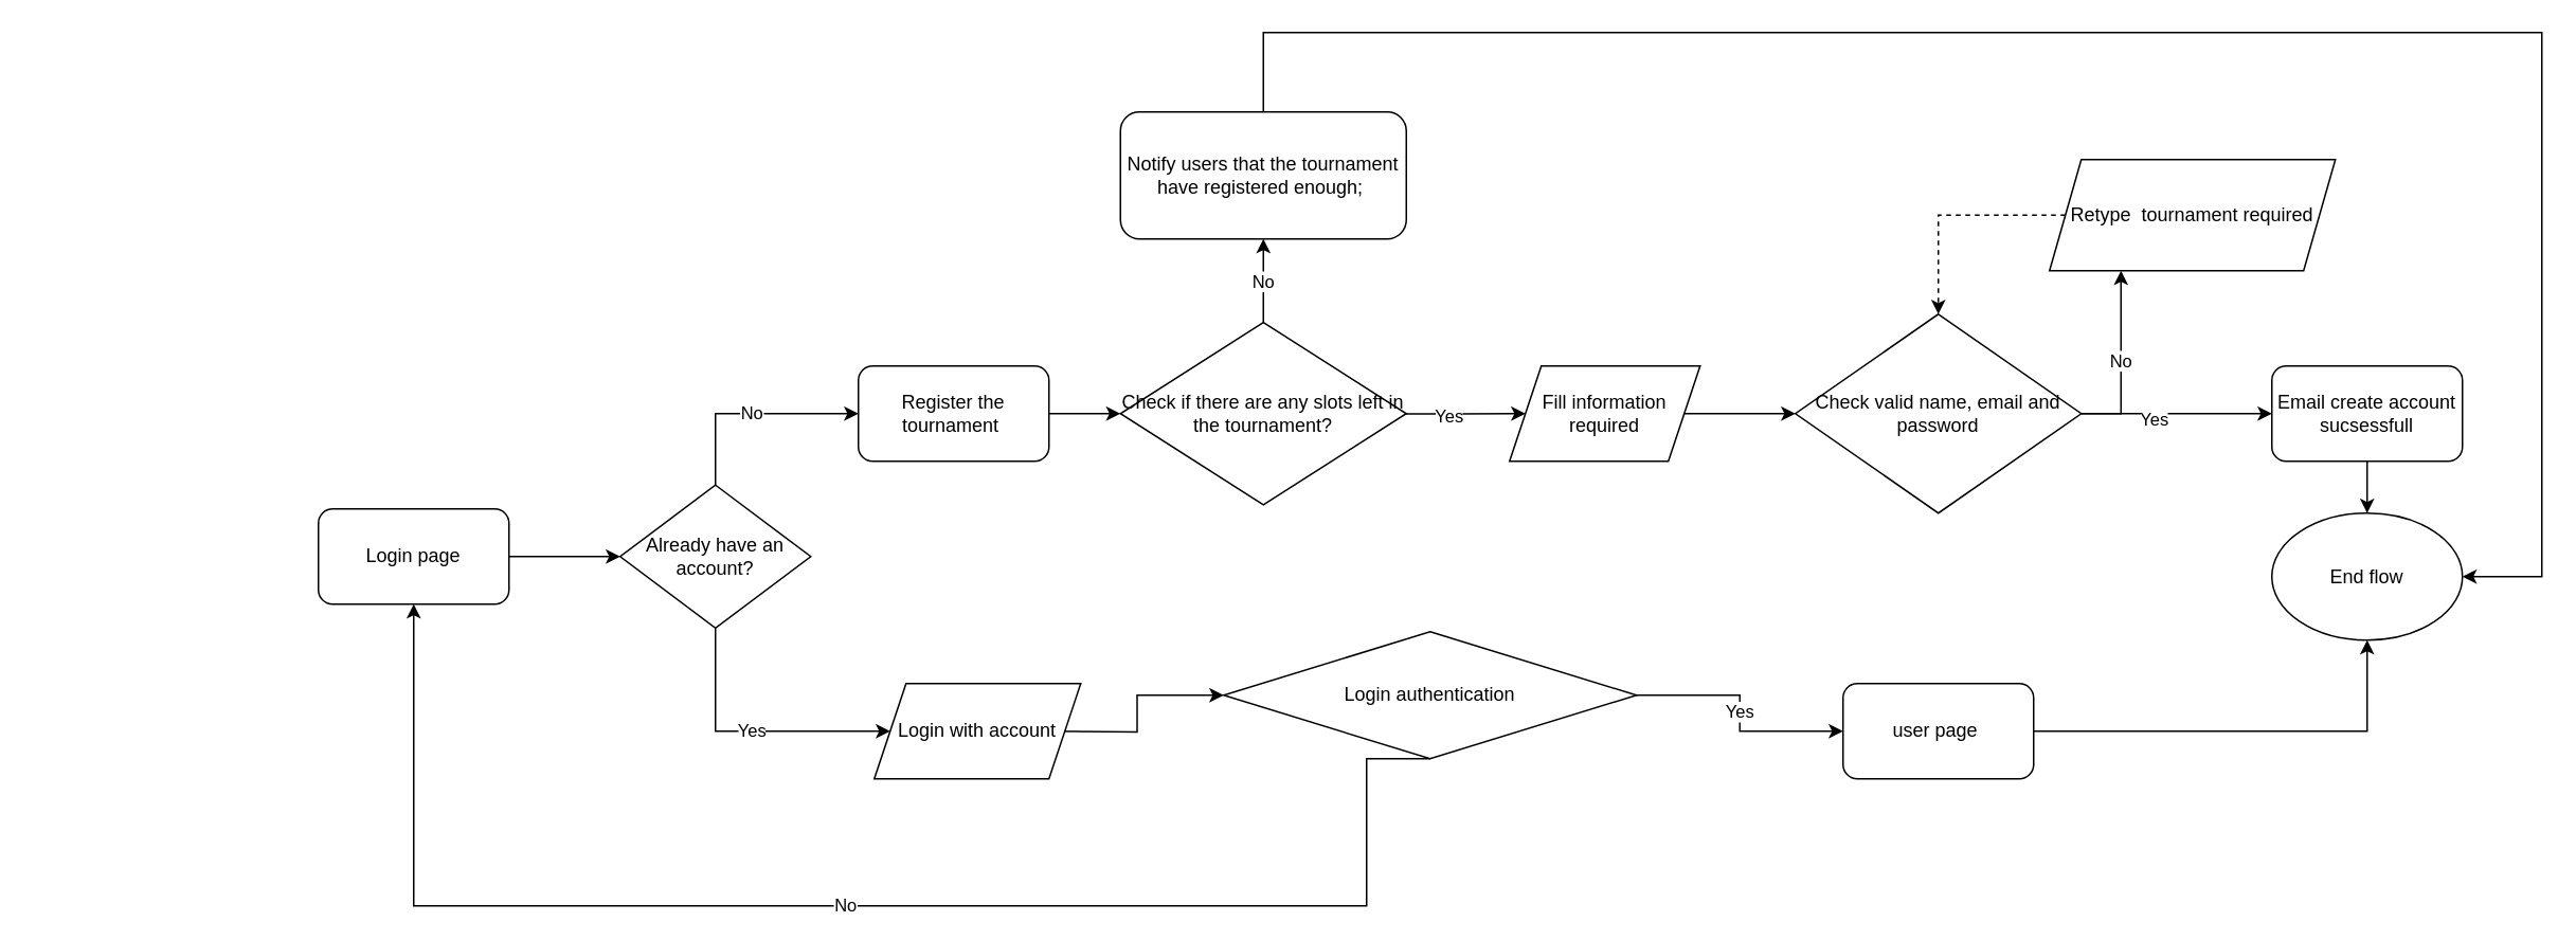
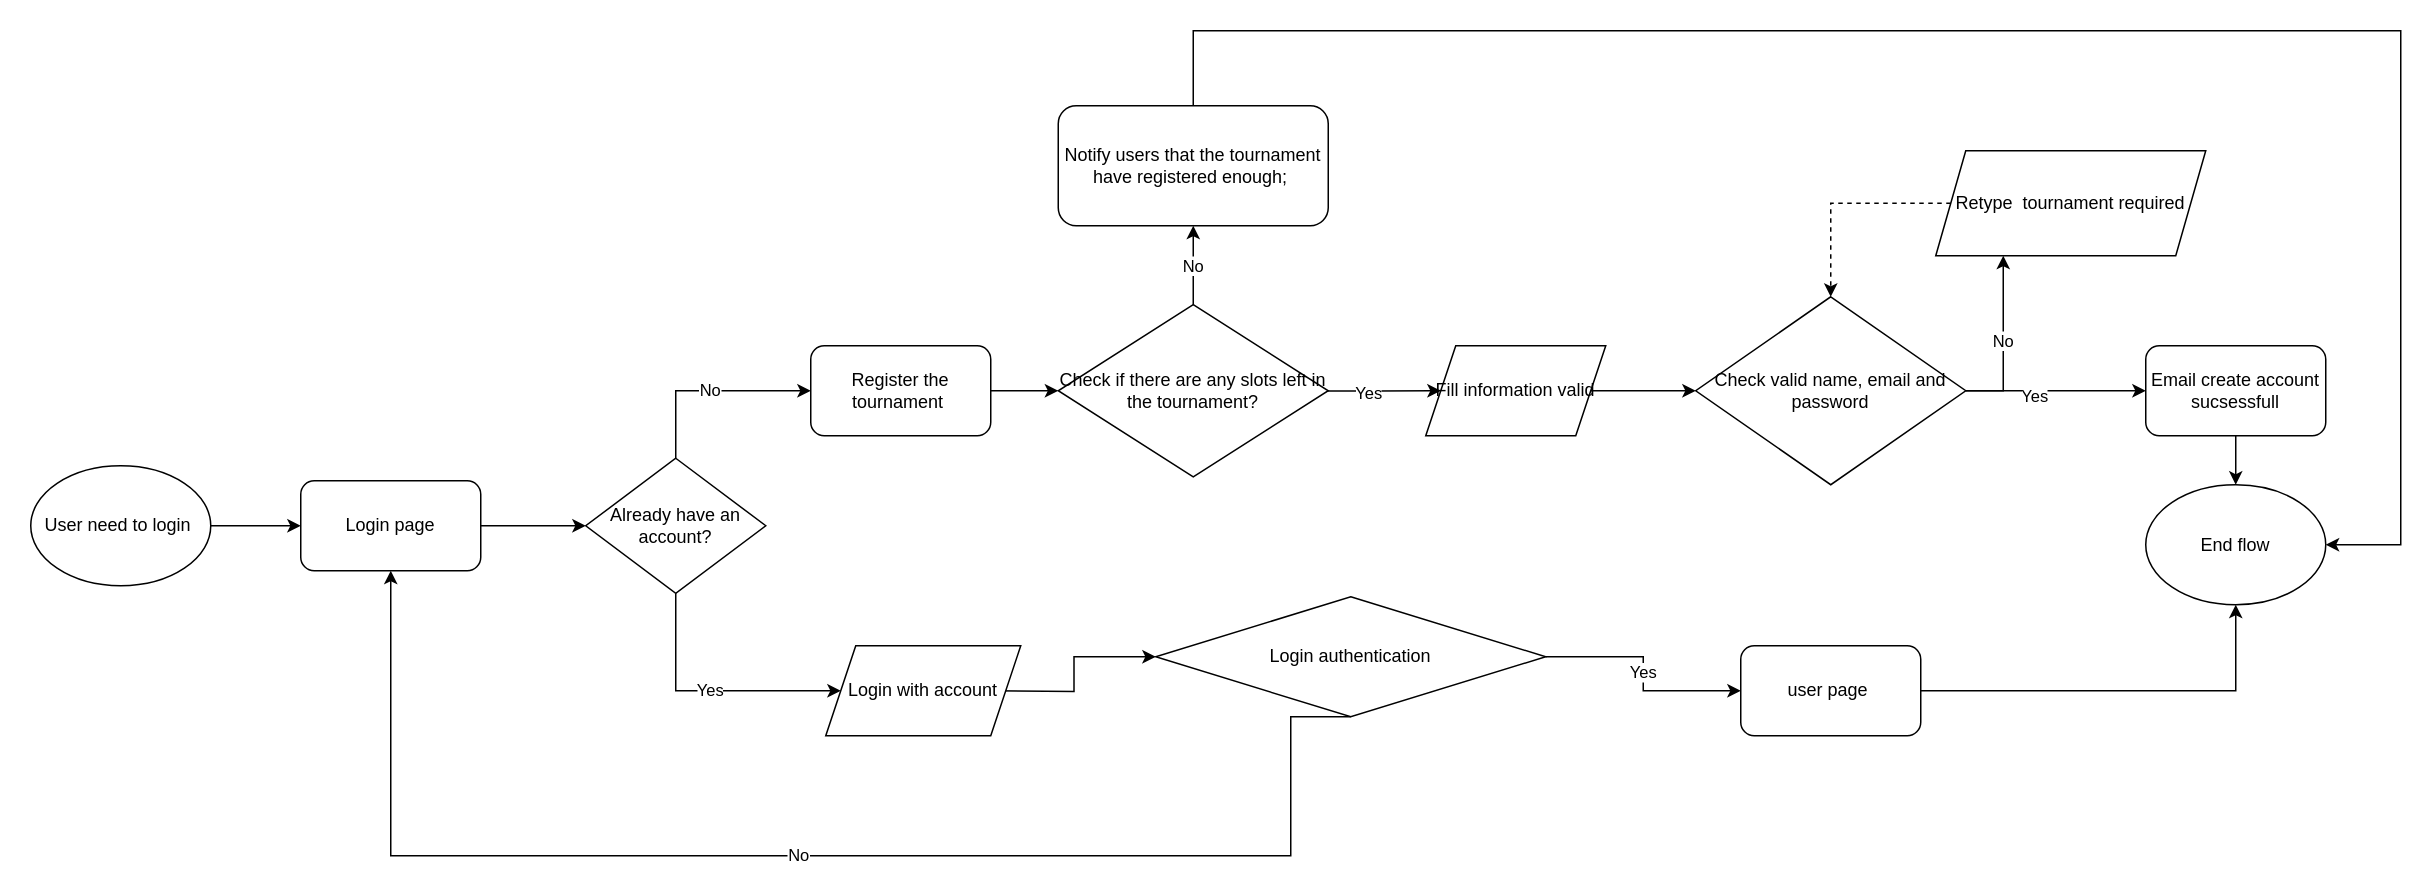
  <mxCell id="0" />
  <mxCell id="1" parent="0" />
+ <mxCell id="2" style="edgeStyle=orthogonalEdgeStyle;rounded=0;orthogonalLoop=1;jettySize=auto;html=1;" edge="1" parent="1" source="3" target="5"><mxGeometry relative="1" as="geometry" /></mxCell>
+ <mxCell id="3" value="User need to login&amp;nbsp;" style="ellipse;whiteSpace=wrap;html=1;" vertex="1" parent="1"><mxGeometry x="20" y="310" width="120" height="80" as="geometry" /></mxCell>
  <mxCell id="4" style="edgeStyle=orthogonalEdgeStyle;rounded=0;orthogonalLoop=1;jettySize=auto;html=1;entryX=0;entryY=0.5;entryDx=0;entryDy=0;" edge="1" parent="1" source="5" target="11"><mxGeometry relative="1" as="geometry" /></mxCell>
  <mxCell id="5" value="Login page" style="rounded=1;whiteSpace=wrap;html=1;" vertex="1" parent="1"><mxGeometry x="200" y="320" width="120" height="60" as="geometry" /></mxCell>
  <mxCell id="6" style="edgeStyle=orthogonalEdgeStyle;rounded=0;orthogonalLoop=1;jettySize=auto;html=1;entryX=0;entryY=0.5;entryDx=0;entryDy=0;" edge="1" parent="1" source="7" target="16"><mxGeometry relative="1" as="geometry" /></mxCell>
  <mxCell id="7" value="Register the tournament&amp;nbsp;" style="rounded=1;whiteSpace=wrap;html=1;" vertex="1" parent="1"><mxGeometry x="540" y="230" width="120" height="60" as="geometry" /></mxCell>
  <mxCell id="8" style="edgeStyle=orthogonalEdgeStyle;rounded=0;orthogonalLoop=1;jettySize=auto;html=1;entryX=0;entryY=0.5;entryDx=0;entryDy=0;" edge="1" parent="1" target="31"><mxGeometry relative="1" as="geometry"><mxPoint x="660" y="459.995" as="sourcePoint" /></mxGeometry></mxCell>
  <mxCell id="9" value="No" style="edgeStyle=orthogonalEdgeStyle;rounded=0;orthogonalLoop=1;jettySize=auto;html=1;exitX=0.5;exitY=0;exitDx=0;exitDy=0;entryX=0;entryY=0.5;entryDx=0;entryDy=0;" edge="1" parent="1" source="11" target="7"><mxGeometry relative="1" as="geometry" /></mxCell>
  <mxCell id="10" value="Yes" style="edgeStyle=orthogonalEdgeStyle;rounded=0;orthogonalLoop=1;jettySize=auto;html=1;entryX=0;entryY=0.5;entryDx=0;entryDy=0;" edge="1" parent="1" source="11" target="32"><mxGeometry relative="1" as="geometry"><Array as="points"><mxPoint x="450" y="460" /></Array></mxGeometry></mxCell>
  <mxCell id="11" value="Already have an account?" style="rhombus;whiteSpace=wrap;html=1;" vertex="1" parent="1"><mxGeometry x="390" y="305" width="120" height="90" as="geometry" /></mxCell>
  <mxCell id="12" value="End flow" style="ellipse;whiteSpace=wrap;html=1;" vertex="1" parent="1"><mxGeometry x="1430" y="322.65" width="120" height="80" as="geometry" /></mxCell>
  <mxCell id="13" value="No" style="edgeStyle=orthogonalEdgeStyle;rounded=0;orthogonalLoop=1;jettySize=auto;html=1;exitX=0.5;exitY=0;exitDx=0;exitDy=0;entryX=0.5;entryY=1;entryDx=0;entryDy=0;" edge="1" parent="1" source="16" target="18"><mxGeometry relative="1" as="geometry" /></mxCell>
  <mxCell id="14" style="edgeStyle=orthogonalEdgeStyle;rounded=0;orthogonalLoop=1;jettySize=auto;html=1;entryX=0;entryY=0.5;entryDx=0;entryDy=0;" edge="1" parent="1" source="16" target="24"><mxGeometry relative="1" as="geometry" /></mxCell>
  <mxCell id="15" value="Yes" style="edgeLabel;html=1;align=center;verticalAlign=middle;resizable=0;points=[];" vertex="1" connectable="0" parent="14"><mxGeometry x="-0.271" y="-1" relative="1" as="geometry"><mxPoint as="offset" /></mxGeometry></mxCell>
  <mxCell id="16" value="Check if there are any slots left in the tournament?" style="rhombus;whiteSpace=wrap;html=1;" vertex="1" parent="1"><mxGeometry x="705" y="202.65" width="180" height="114.7" as="geometry" /></mxCell>
  <mxCell id="17" style="edgeStyle=orthogonalEdgeStyle;rounded=0;orthogonalLoop=1;jettySize=auto;html=1;entryX=1;entryY=0.5;entryDx=0;entryDy=0;" edge="1" parent="1" source="18" target="12"><mxGeometry relative="1" as="geometry"><mxPoint x="1600" y="380" as="targetPoint" /><Array as="points"><mxPoint x="795" y="20" /><mxPoint x="1600" y="20" /><mxPoint x="1600" y="363" /></Array></mxGeometry></mxCell>
  <mxCell id="18" value="Notify users that the tournament have registered enough;&amp;nbsp;" style="rounded=1;whiteSpace=wrap;html=1;" vertex="1" parent="1"><mxGeometry x="705" y="70" width="180" height="80" as="geometry" /></mxCell>
  <mxCell id="19" style="edgeStyle=orthogonalEdgeStyle;rounded=0;orthogonalLoop=1;jettySize=auto;html=1;entryX=0;entryY=0.5;entryDx=0;entryDy=0;" edge="1" parent="1" source="22" target="28"><mxGeometry relative="1" as="geometry" /></mxCell>
  <mxCell id="20" value="Yes" style="edgeLabel;html=1;align=center;verticalAlign=middle;resizable=0;points=[];" vertex="1" connectable="0" parent="19"><mxGeometry x="-0.249" y="-3" relative="1" as="geometry"><mxPoint x="1" as="offset" /></mxGeometry></mxCell>
  <mxCell id="21" value="No" style="edgeStyle=orthogonalEdgeStyle;rounded=0;orthogonalLoop=1;jettySize=auto;html=1;exitX=1;exitY=0.5;exitDx=0;exitDy=0;entryX=0.25;entryY=1;entryDx=0;entryDy=0;" edge="1" parent="1" source="22" target="26"><mxGeometry relative="1" as="geometry" /></mxCell>
  <mxCell id="22" value="Check valid name, email and password" style="rhombus;whiteSpace=wrap;html=1;" vertex="1" parent="1"><mxGeometry x="1130" y="197.34" width="180" height="125.31" as="geometry" /></mxCell>
  <mxCell id="23" style="edgeStyle=orthogonalEdgeStyle;rounded=0;orthogonalLoop=1;jettySize=auto;html=1;entryX=0;entryY=0.5;entryDx=0;entryDy=0;" edge="1" parent="1" source="24" target="22"><mxGeometry relative="1" as="geometry" /></mxCell>
- <mxCell id="24" value="Fill information required" style="shape=parallelogram;perimeter=parallelogramPerimeter;whiteSpace=wrap;html=1;fixedSize=1;" vertex="1" parent="1"><mxGeometry x="950" y="230.01" width="120" height="60" as="geometry" /></mxCell>
+ <mxCell id="24" value="Fill information valid" style="shape=parallelogram;perimeter=parallelogramPerimeter;whiteSpace=wrap;html=1;fixedSize=1;" vertex="1" parent="1"><mxGeometry x="950" y="230.01" width="120" height="60" as="geometry" /></mxCell>
  <mxCell id="25" style="edgeStyle=orthogonalEdgeStyle;rounded=0;orthogonalLoop=1;jettySize=auto;html=1;entryX=0.5;entryY=0;entryDx=0;entryDy=0;dashed=1;" edge="1" parent="1" source="26" target="22"><mxGeometry relative="1" as="geometry"><Array as="points"><mxPoint x="1220" y="135" /></Array></mxGeometry></mxCell>
  <mxCell id="26" value="Retype&amp;nbsp; tournament required" style="shape=parallelogram;perimeter=parallelogramPerimeter;whiteSpace=wrap;html=1;fixedSize=1;" vertex="1" parent="1"><mxGeometry x="1290" width="180" height="70" as="geometry" y="100" /></mxCell>
  <mxCell id="27" style="edgeStyle=orthogonalEdgeStyle;rounded=0;orthogonalLoop=1;jettySize=auto;html=1;" edge="1" parent="1" source="28" target="12"><mxGeometry relative="1" as="geometry" /></mxCell>
  <mxCell id="28" value="Email create account sucsessfull" style="rounded=1;whiteSpace=wrap;html=1;" vertex="1" parent="1"><mxGeometry x="1430" y="230.01" width="120" height="60" as="geometry" /></mxCell>
  <mxCell id="29" value="No" style="edgeStyle=orthogonalEdgeStyle;rounded=0;orthogonalLoop=1;jettySize=auto;html=1;entryX=0.5;entryY=1;entryDx=0;entryDy=0;exitX=0.5;exitY=1;exitDx=0;exitDy=0;" edge="1" parent="1" source="31" target="5"><mxGeometry relative="1" as="geometry"><Array as="points"><mxPoint x="860" y="570" /><mxPoint x="260" y="570" /></Array></mxGeometry></mxCell>
  <mxCell id="30" value="Yes" style="edgeStyle=orthogonalEdgeStyle;rounded=0;orthogonalLoop=1;jettySize=auto;html=1;entryX=0;entryY=0.5;entryDx=0;entryDy=0;" edge="1" parent="1" source="31" target="34"><mxGeometry relative="1" as="geometry" /></mxCell>
  <mxCell id="31" value="Login authentication" style="rhombus;whiteSpace=wrap;html=1;" vertex="1" parent="1"><mxGeometry x="770" y="397.34" width="260" height="80" as="geometry" /></mxCell>
  <mxCell id="32" value="Login with account" style="shape=parallelogram;perimeter=parallelogramPerimeter;whiteSpace=wrap;html=1;fixedSize=1;" vertex="1" parent="1"><mxGeometry x="550" y="430" width="130" height="60" as="geometry" /></mxCell>
  <mxCell id="33" style="edgeStyle=orthogonalEdgeStyle;rounded=0;orthogonalLoop=1;jettySize=auto;html=1;entryX=0.5;entryY=1;entryDx=0;entryDy=0;" edge="1" parent="1" source="34" target="12"><mxGeometry relative="1" as="geometry" /></mxCell>
  <mxCell id="34" value="user page&amp;nbsp;" style="rounded=1;whiteSpace=wrap;html=1;" vertex="1" parent="1"><mxGeometry x="1160" y="430" width="120" height="60" as="geometry" /></mxCell>
